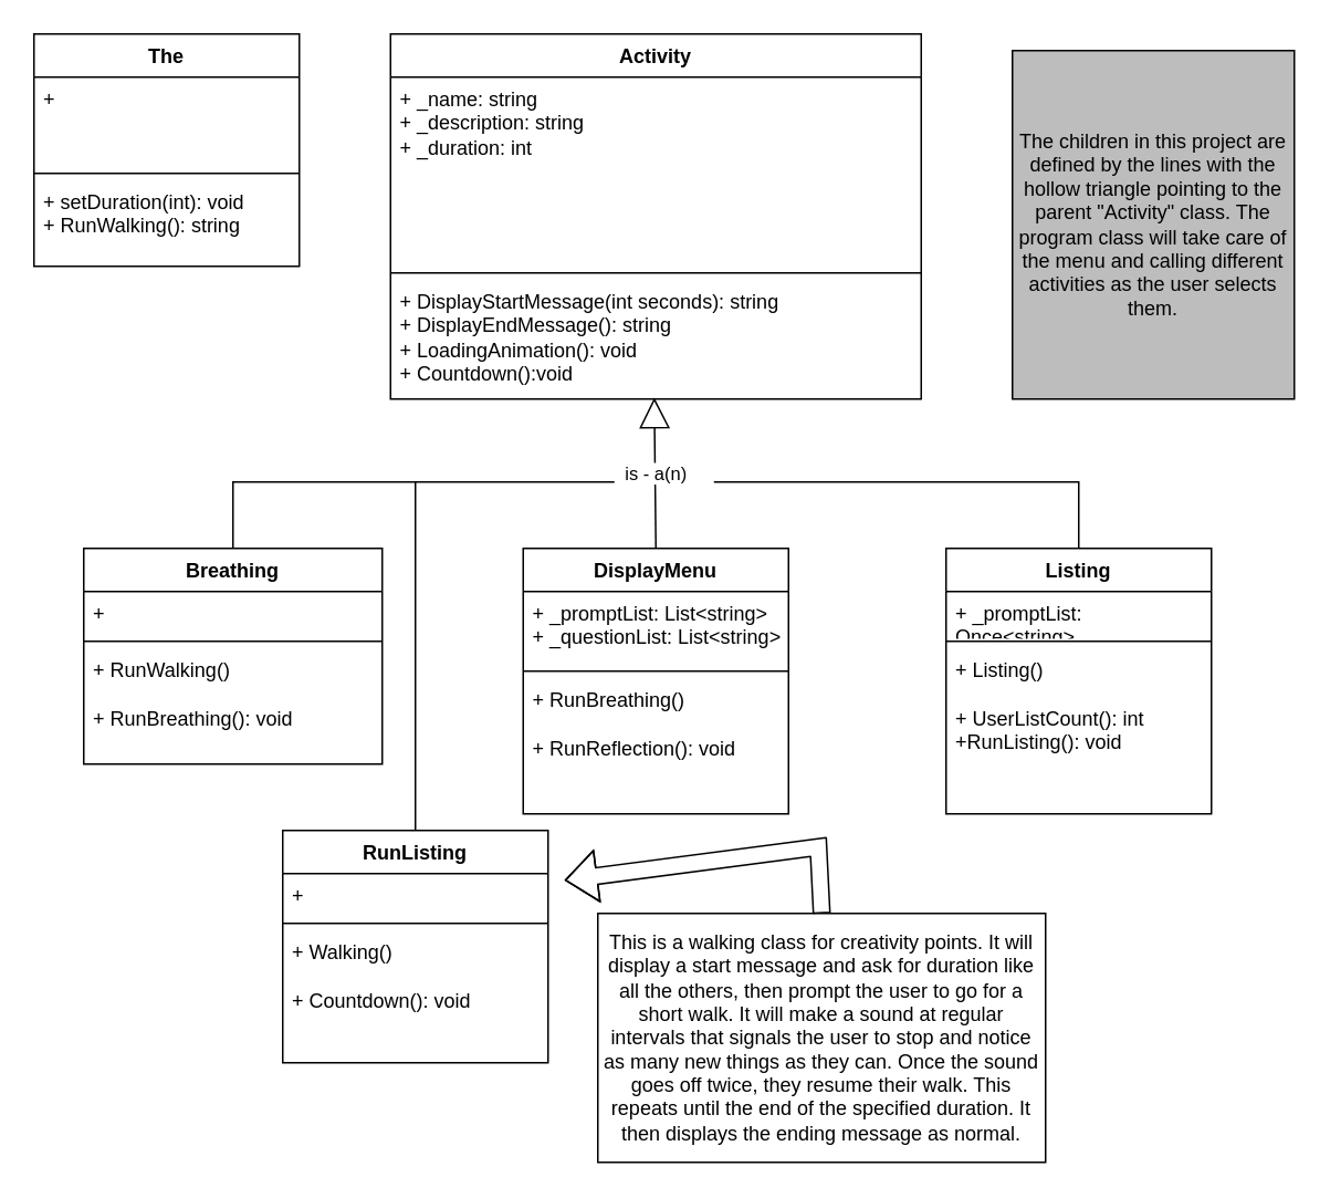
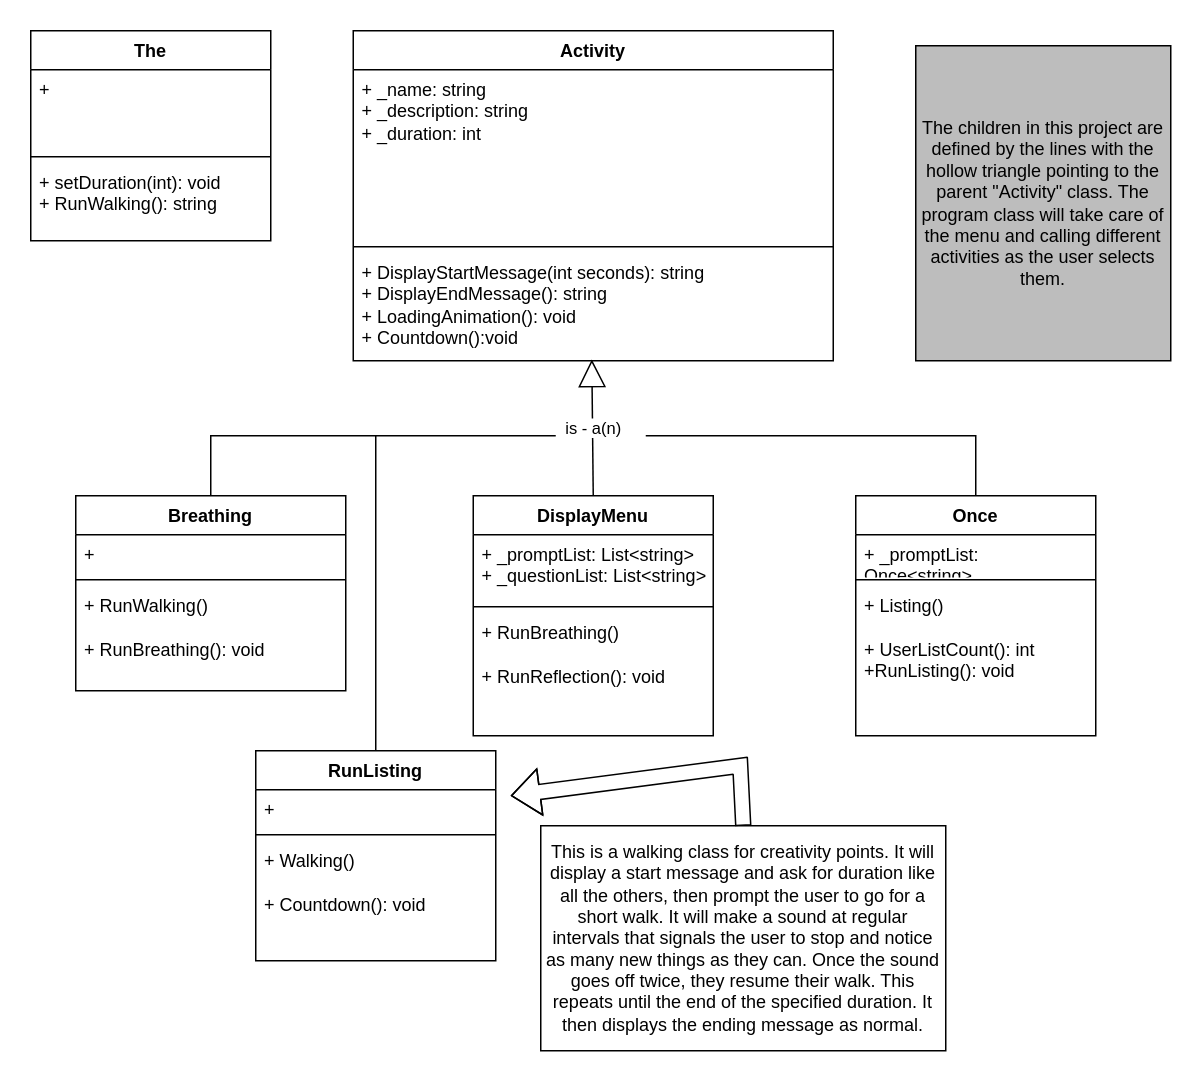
  <mxCell id="0" />
  <mxCell id="1" parent="0" />
  <mxCell id="2" value="Activity" style="swimlane;fontStyle=1;align=center;verticalAlign=top;childLayout=stackLayout;horizontal=1;startSize=26;horizontalStack=0;resizeParent=1;resizeParentMax=0;resizeLast=0;collapsible=1;marginBottom=0;whiteSpace=wrap;html=1;" vertex="1" parent="1"><mxGeometry x="235" y="20" width="320" height="220" as="geometry" /></mxCell>
  <mxCell id="3" value="+ _name: string&lt;div&gt;+ _description: string&lt;/div&gt;&lt;div&gt;+ _duration: int&lt;br&gt;&lt;div&gt;&lt;br&gt;&lt;/div&gt;&lt;/div&gt;" style="text;strokeColor=none;fillColor=none;align=left;verticalAlign=top;spacingLeft=4;spacingRight=4;overflow=hidden;rotatable=0;points=[[0,0.5],[1,0.5]];portConstraint=eastwest;whiteSpace=wrap;html=1;" vertex="1" parent="2"><mxGeometry y="26" width="320" height="114" as="geometry" /></mxCell>
  <mxCell id="4" value="" style="line;strokeWidth=1;fillColor=none;align=left;verticalAlign=middle;spacingTop=-1;spacingLeft=3;spacingRight=3;rotatable=0;labelPosition=right;points=[];portConstraint=eastwest;strokeColor=inherit;" vertex="1" parent="2"><mxGeometry y="140" width="320" height="8" as="geometry" /></mxCell>
  <mxCell id="5" value="&lt;div&gt;+ DisplayStartMessage(int seconds): string&lt;/div&gt;&lt;div&gt;+ DisplayEndMessage(): string&lt;br&gt;&lt;/div&gt;&lt;div&gt;+ LoadingAnimation(): void&lt;/div&gt;&lt;div&gt;&lt;div&gt;+ Countdown():void&lt;/div&gt;&lt;/div&gt;&lt;div&gt;&lt;br&gt;&lt;/div&gt;" style="text;strokeColor=none;fillColor=none;align=left;verticalAlign=top;spacingLeft=4;spacingRight=4;overflow=hidden;rotatable=0;points=[[0,0.5],[1,0.5]];portConstraint=eastwest;whiteSpace=wrap;html=1;" vertex="1" parent="2"><mxGeometry y="148" width="320" height="72" as="geometry" /></mxCell>
  <mxCell id="6" value="The" style="swimlane;fontStyle=1;align=center;verticalAlign=top;childLayout=stackLayout;horizontal=1;startSize=26;horizontalStack=0;resizeParent=1;resizeParentMax=0;resizeLast=0;collapsible=1;marginBottom=0;whiteSpace=wrap;html=1;" vertex="1" parent="1"><mxGeometry x="20" y="20" width="160" height="140" as="geometry" /></mxCell>
  <mxCell id="7" value="+" style="text;strokeColor=none;fillColor=none;align=left;verticalAlign=top;spacingLeft=4;spacingRight=4;overflow=hidden;rotatable=0;points=[[0,0.5],[1,0.5]];portConstraint=eastwest;whiteSpace=wrap;html=1;" vertex="1" parent="6"><mxGeometry y="26" width="160" height="54" as="geometry" /></mxCell>
  <mxCell id="8" value="" style="line;strokeWidth=1;fillColor=none;align=left;verticalAlign=middle;spacingTop=-1;spacingLeft=3;spacingRight=3;rotatable=0;labelPosition=right;points=[];portConstraint=eastwest;strokeColor=inherit;" vertex="1" parent="6"><mxGeometry y="80" width="160" height="8" as="geometry" /></mxCell>
  <mxCell id="9" value="+ setDuration(int): void&lt;div&gt;+ RunWalking(): string&lt;br&gt;&lt;/div&gt;&lt;div&gt;&lt;br&gt;&lt;/div&gt;" style="text;strokeColor=none;fillColor=none;align=left;verticalAlign=top;spacingLeft=4;spacingRight=4;overflow=hidden;rotatable=0;points=[[0,0.5],[1,0.5]];portConstraint=eastwest;whiteSpace=wrap;html=1;" vertex="1" parent="6"><mxGeometry y="88" width="160" height="52" as="geometry" /></mxCell>
  <mxCell id="10" value="Breathing" style="swimlane;fontStyle=1;align=center;verticalAlign=top;childLayout=stackLayout;horizontal=1;startSize=26;horizontalStack=0;resizeParent=1;resizeParentMax=0;resizeLast=0;collapsible=1;marginBottom=0;whiteSpace=wrap;html=1;" vertex="1" parent="1"><mxGeometry x="50" y="330" width="180" height="130" as="geometry" /></mxCell>
  <mxCell id="11" value="+" style="text;strokeColor=none;fillColor=none;align=left;verticalAlign=top;spacingLeft=4;spacingRight=4;overflow=hidden;rotatable=0;points=[[0,0.5],[1,0.5]];portConstraint=eastwest;whiteSpace=wrap;html=1;" vertex="1" parent="10"><mxGeometry y="26" width="180" height="26" as="geometry" /></mxCell>
  <mxCell id="12" value="" style="line;strokeWidth=1;fillColor=none;align=left;verticalAlign=middle;spacingTop=-1;spacingLeft=3;spacingRight=3;rotatable=0;labelPosition=right;points=[];portConstraint=eastwest;strokeColor=inherit;" vertex="1" parent="10"><mxGeometry y="52" width="180" height="8" as="geometry" /></mxCell>
  <mxCell id="13" value="&lt;div&gt;&lt;span style=&quot;background-color: initial;&quot;&gt;+ RunWalking()&lt;/span&gt;&lt;br&gt;&lt;/div&gt;&lt;div&gt;&lt;span style=&quot;background-color: initial;&quot;&gt;&lt;br&gt;&lt;/span&gt;&lt;/div&gt;&lt;div&gt;&lt;span style=&quot;background-color: initial;&quot;&gt;+ RunBreathing(): void&lt;/span&gt;&lt;/div&gt;" style="text;strokeColor=none;fillColor=none;align=left;verticalAlign=top;spacingLeft=4;spacingRight=4;overflow=hidden;rotatable=0;points=[[0,0.5],[1,0.5]];portConstraint=eastwest;whiteSpace=wrap;html=1;" vertex="1" parent="10"><mxGeometry y="60" width="180" height="70" as="geometry" /></mxCell>
  <mxCell id="14" value="DisplayMenu" style="swimlane;fontStyle=1;align=center;verticalAlign=top;childLayout=stackLayout;horizontal=1;startSize=26;horizontalStack=0;resizeParent=1;resizeParentMax=0;resizeLast=0;collapsible=1;marginBottom=0;whiteSpace=wrap;html=1;" vertex="1" parent="1"><mxGeometry x="315" y="330" width="160" height="160" as="geometry" /></mxCell>
  <mxCell id="15" value="+ _promptList: List&amp;lt;string&amp;gt;&lt;div&gt;+ _questionList: List&amp;lt;string&amp;gt;&lt;/div&gt;" style="text;strokeColor=none;fillColor=none;align=left;verticalAlign=top;spacingLeft=4;spacingRight=4;overflow=hidden;rotatable=0;points=[[0,0.5],[1,0.5]];portConstraint=eastwest;whiteSpace=wrap;html=1;" vertex="1" parent="14"><mxGeometry y="26" width="160" height="44" as="geometry" /></mxCell>
  <mxCell id="16" value="" style="line;strokeWidth=1;fillColor=none;align=left;verticalAlign=middle;spacingTop=-1;spacingLeft=3;spacingRight=3;rotatable=0;labelPosition=right;points=[];portConstraint=eastwest;strokeColor=inherit;" vertex="1" parent="14"><mxGeometry y="70" width="160" height="8" as="geometry" /></mxCell>
  <mxCell id="17" value="+ RunBreathing()&lt;div&gt;&lt;br&gt;&lt;/div&gt;&lt;div&gt;+ RunReflection(): void&lt;/div&gt;" style="text;strokeColor=none;fillColor=none;align=left;verticalAlign=top;spacingLeft=4;spacingRight=4;overflow=hidden;rotatable=0;points=[[0,0.5],[1,0.5]];portConstraint=eastwest;whiteSpace=wrap;html=1;" vertex="1" parent="14"><mxGeometry y="78" width="160" height="82" as="geometry" /></mxCell>
- <mxCell id="18" value="Listing" style="swimlane;fontStyle=1;align=center;verticalAlign=top;childLayout=stackLayout;horizontal=1;startSize=26;horizontalStack=0;resizeParent=1;resizeParentMax=0;resizeLast=0;collapsible=1;marginBottom=0;whiteSpace=wrap;html=1;" vertex="1" parent="1"><mxGeometry x="570" y="330" width="160" height="160" as="geometry" /></mxCell>
+ <mxCell id="18" value="Once" style="swimlane;fontStyle=1;align=center;verticalAlign=top;childLayout=stackLayout;horizontal=1;startSize=26;horizontalStack=0;resizeParent=1;resizeParentMax=0;resizeLast=0;collapsible=1;marginBottom=0;whiteSpace=wrap;html=1;" vertex="1" parent="1"><mxGeometry x="570" y="330" width="160" height="160" as="geometry" /></mxCell>
  <mxCell id="19" value="+ _promptList: Once&amp;lt;string&amp;gt;&lt;div&gt;&lt;br&gt;&lt;/div&gt;" style="text;strokeColor=none;fillColor=none;align=left;verticalAlign=top;spacingLeft=4;spacingRight=4;overflow=hidden;rotatable=0;points=[[0,0.5],[1,0.5]];portConstraint=eastwest;whiteSpace=wrap;html=1;" vertex="1" parent="18"><mxGeometry y="26" width="160" height="26" as="geometry" /></mxCell>
  <mxCell id="20" value="" style="line;strokeWidth=1;fillColor=none;align=left;verticalAlign=middle;spacingTop=-1;spacingLeft=3;spacingRight=3;rotatable=0;labelPosition=right;points=[];portConstraint=eastwest;strokeColor=inherit;" vertex="1" parent="18"><mxGeometry y="52" width="160" height="8" as="geometry" /></mxCell>
  <mxCell id="21" value="+ Listing()&lt;div&gt;&lt;br&gt;&lt;/div&gt;&lt;div&gt;&lt;span style=&quot;background-color: initial;&quot;&gt;+ UserListCount(): int&lt;/span&gt;&lt;br&gt;&lt;/div&gt;&lt;div&gt;+RunListing(): void&lt;/div&gt;" style="text;strokeColor=none;fillColor=none;align=left;verticalAlign=top;spacingLeft=4;spacingRight=4;overflow=hidden;rotatable=0;points=[[0,0.5],[1,0.5]];portConstraint=eastwest;whiteSpace=wrap;html=1;" vertex="1" parent="18"><mxGeometry y="60" width="160" height="100" as="geometry" /></mxCell>
  <mxCell id="22" value="is - a(n)" style="endArrow=block;endSize=16;endFill=0;html=1;rounded=0;exitX=0.5;exitY=0;exitDx=0;exitDy=0;entryX=0.497;entryY=0.988;entryDx=0;entryDy=0;entryPerimeter=0;" edge="1" parent="1" source="14" target="5"><mxGeometry x="-0.0" width="160" relative="1" as="geometry"><mxPoint x="310" y="320" as="sourcePoint" /><mxPoint x="480" y="310" as="targetPoint" /><mxPoint as="offset" /></mxGeometry></mxCell>
  <mxCell id="23" value="" style="endArrow=none;html=1;rounded=0;exitX=0.5;exitY=0;exitDx=0;exitDy=0;" edge="1" parent="1" source="10"><mxGeometry width="50" height="50" relative="1" as="geometry"><mxPoint x="140" y="320" as="sourcePoint" /><mxPoint x="370" y="290" as="targetPoint" /><Array as="points"><mxPoint x="140" y="290" /></Array></mxGeometry></mxCell>
  <mxCell id="24" value="" style="endArrow=none;html=1;rounded=0;exitX=0.5;exitY=0;exitDx=0;exitDy=0;" edge="1" parent="1" source="18"><mxGeometry width="50" height="50" relative="1" as="geometry"><mxPoint x="700" y="290" as="sourcePoint" /><mxPoint x="430" y="290" as="targetPoint" /><Array as="points"><mxPoint x="650" y="290" /></Array></mxGeometry></mxCell>
  <mxCell id="25" value="RunListing" style="swimlane;fontStyle=1;align=center;verticalAlign=top;childLayout=stackLayout;horizontal=1;startSize=26;horizontalStack=0;resizeParent=1;resizeParentMax=0;resizeLast=0;collapsible=1;marginBottom=0;whiteSpace=wrap;html=1;" vertex="1" parent="1"><mxGeometry x="170" y="500" width="160" height="140" as="geometry" /></mxCell>
  <mxCell id="26" value="+" style="text;strokeColor=none;fillColor=none;align=left;verticalAlign=top;spacingLeft=4;spacingRight=4;overflow=hidden;rotatable=0;points=[[0,0.5],[1,0.5]];portConstraint=eastwest;whiteSpace=wrap;html=1;" vertex="1" parent="25"><mxGeometry y="26" width="160" height="26" as="geometry" /></mxCell>
  <mxCell id="27" value="" style="line;strokeWidth=1;fillColor=none;align=left;verticalAlign=middle;spacingTop=-1;spacingLeft=3;spacingRight=3;rotatable=0;labelPosition=right;points=[];portConstraint=eastwest;strokeColor=inherit;" vertex="1" parent="25"><mxGeometry y="52" width="160" height="8" as="geometry" /></mxCell>
  <mxCell id="28" value="&lt;div&gt;&lt;span style=&quot;background-color: initial;&quot;&gt;+ Walking(&lt;/span&gt;&lt;span style=&quot;background-color: initial;&quot;&gt;)&lt;/span&gt;&lt;/div&gt;&lt;div&gt;&lt;span style=&quot;background-color: initial;&quot;&gt;&lt;br&gt;&lt;/span&gt;&lt;/div&gt;&lt;div&gt;&lt;span style=&quot;background-color: initial;&quot;&gt;+ Countdown(): void&lt;/span&gt;&lt;/div&gt;" style="text;strokeColor=none;fillColor=none;align=left;verticalAlign=top;spacingLeft=4;spacingRight=4;overflow=hidden;rotatable=0;points=[[0,0.5],[1,0.5]];portConstraint=eastwest;whiteSpace=wrap;html=1;" vertex="1" parent="25"><mxGeometry y="60" width="160" height="80" as="geometry" /></mxCell>
  <mxCell id="29" value="" style="endArrow=none;html=1;rounded=0;exitX=0.5;exitY=0;exitDx=0;exitDy=0;" edge="1" parent="1" source="25"><mxGeometry width="50" height="50" relative="1" as="geometry"><mxPoint x="410" y="360" as="sourcePoint" /><mxPoint x="250" y="290" as="targetPoint" /></mxGeometry></mxCell>
  <mxCell id="30" value="This is a walking class for creativity points. It will display a start message and ask for duration like all the others, then prompt the user to go for a short walk. It will make a sound at regular intervals that signals the user to stop and notice as many new things as they can. Once the sound goes off twice, they resume their walk. This repeats until the end of the specified duration. It then displays the ending message as normal." style="text;html=1;align=center;verticalAlign=middle;whiteSpace=wrap;rounded=0;strokeColor=#000000;" vertex="1" parent="1"><mxGeometry x="360" y="550" width="270" height="150" as="geometry" /></mxCell>
  <mxCell id="31" value="" style="shape=flexArrow;endArrow=classic;html=1;rounded=0;exitX=0.5;exitY=0;exitDx=0;exitDy=0;" edge="1" parent="1" source="30"><mxGeometry width="50" height="50" relative="1" as="geometry"><mxPoint x="410" y="500" as="sourcePoint" /><mxPoint x="340" y="530" as="targetPoint" /><Array as="points"><mxPoint x="493" y="510" /></Array></mxGeometry></mxCell>
  <mxCell id="32" value="" style="rounded=0;whiteSpace=wrap;html=1;fillColor=#BDBDBD;" vertex="1" parent="1"><mxGeometry x="610" y="30" width="170" height="210" as="geometry" /></mxCell>
  <mxCell id="33" value="The children in this project are defined by the lines with the hollow triangle pointing to the parent &quot;Activity&quot; class. The program class will take care of the menu and calling different activities as the user selects them." style="text;html=1;align=center;verticalAlign=middle;whiteSpace=wrap;rounded=0;" vertex="1" parent="1"><mxGeometry x="610" y="30" width="170" height="210" as="geometry" /></mxCell>
